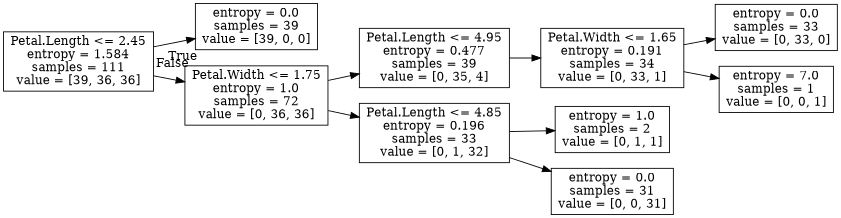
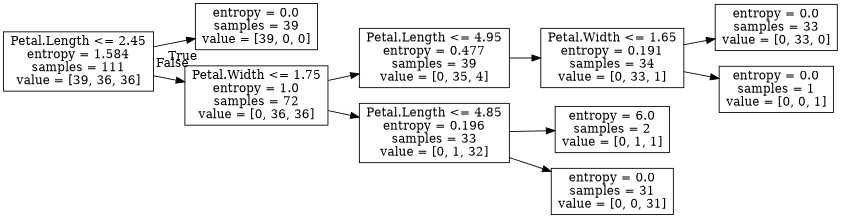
  digraph {
    rankdir=LR
    node [shape=box]
    n1 [label="Petal.Length <= 2.45\nentropy = 1.584\nsamples = 111\nvalue = [39, 36, 36]"]
    n2 [label="entropy = 0.0\nsamples = 39\nvalue = [39, 0, 0]"]
    n3 [label="Petal.Width <= 1.75\nentropy = 1.0\nsamples = 72\nvalue = [0, 36, 36]"]
    n4 [label="Petal.Length <= 4.95\nentropy = 0.477\nsamples = 39\nvalue = [0, 35, 4]"]
    n5 [label="Petal.Length <= 4.85\nentropy = 0.196\nsamples = 33\nvalue = [0, 1, 32]"]
    n6 [label="Petal.Width <= 1.65\nentropy = 0.191\nsamples = 34\nvalue = [0, 33, 1]"]
-   n7 [label="entropy = 1.0\nsamples = 2\nvalue = [0, 1, 1]"]
+   n7 [label="entropy = 6.0\nsamples = 2\nvalue = [0, 1, 1]"]
    n8 [label="entropy = 0.0\nsamples = 31\nvalue = [0, 0, 31]"]
    n9 [label="entropy = 0.0\nsamples = 33\nvalue = [0, 33, 0]"]
-   n10 [label="entropy = 7.0\nsamples = 1\nvalue = [0, 0, 1]"]
+   n10 [label="entropy = 0.0\nsamples = 1\nvalue = [0, 0, 1]"]
    n1 -> n2 [headlabel=True labelangle=45 labeldistance=2.5]
    n1 -> n3 [headlabel=False labelangle=-45 labeldistance=2.5]
    n3 -> n4
    n3 -> n5
    n4 -> n6
    n5 -> n7
    n5 -> n8
    n6 -> n9
    n6 -> n10
  }
